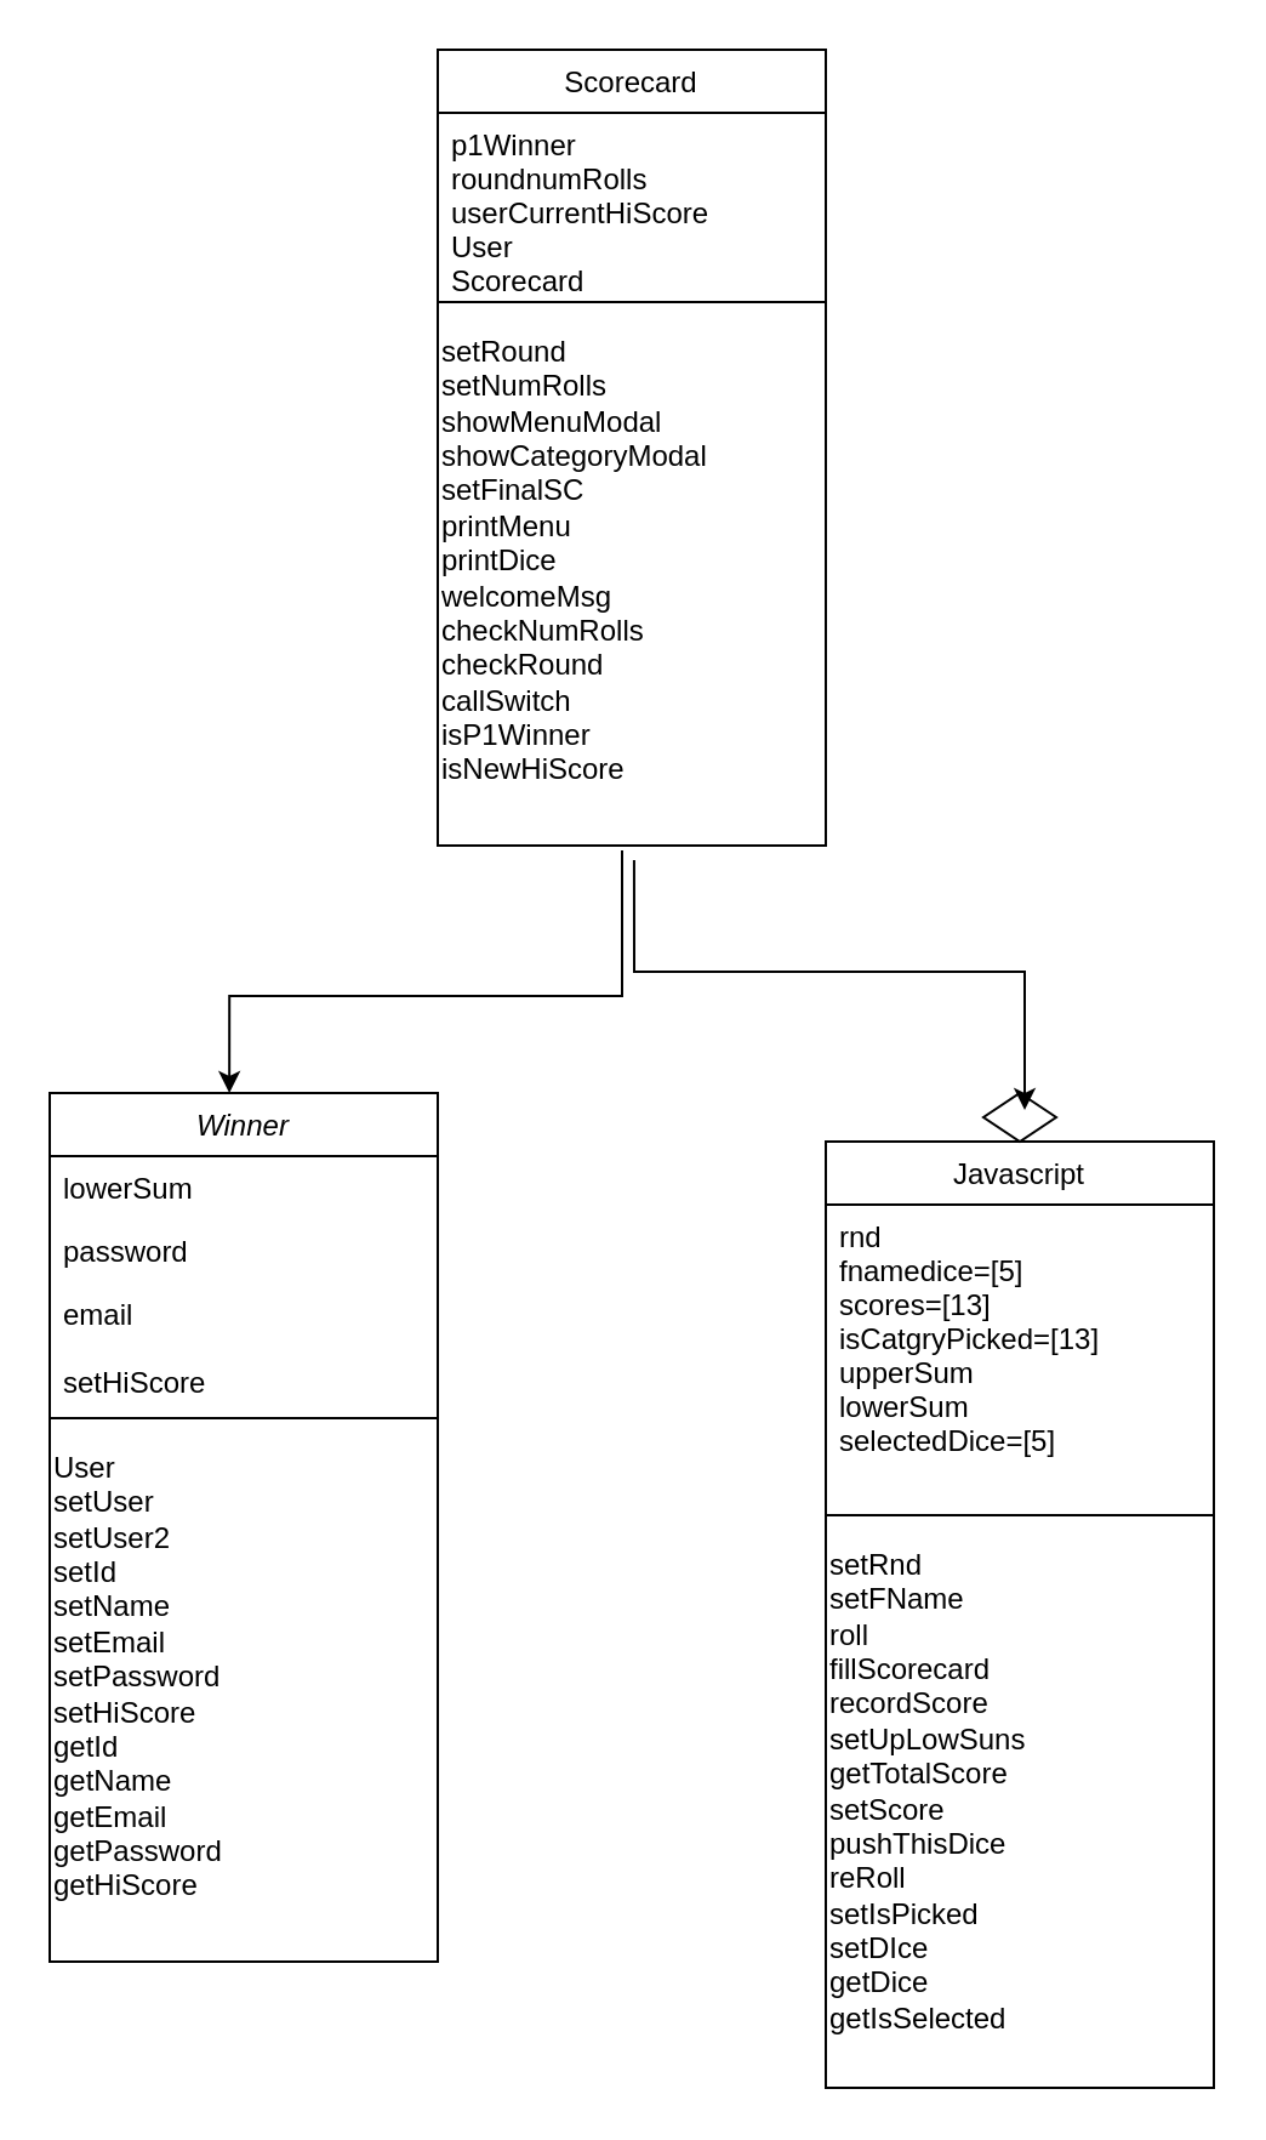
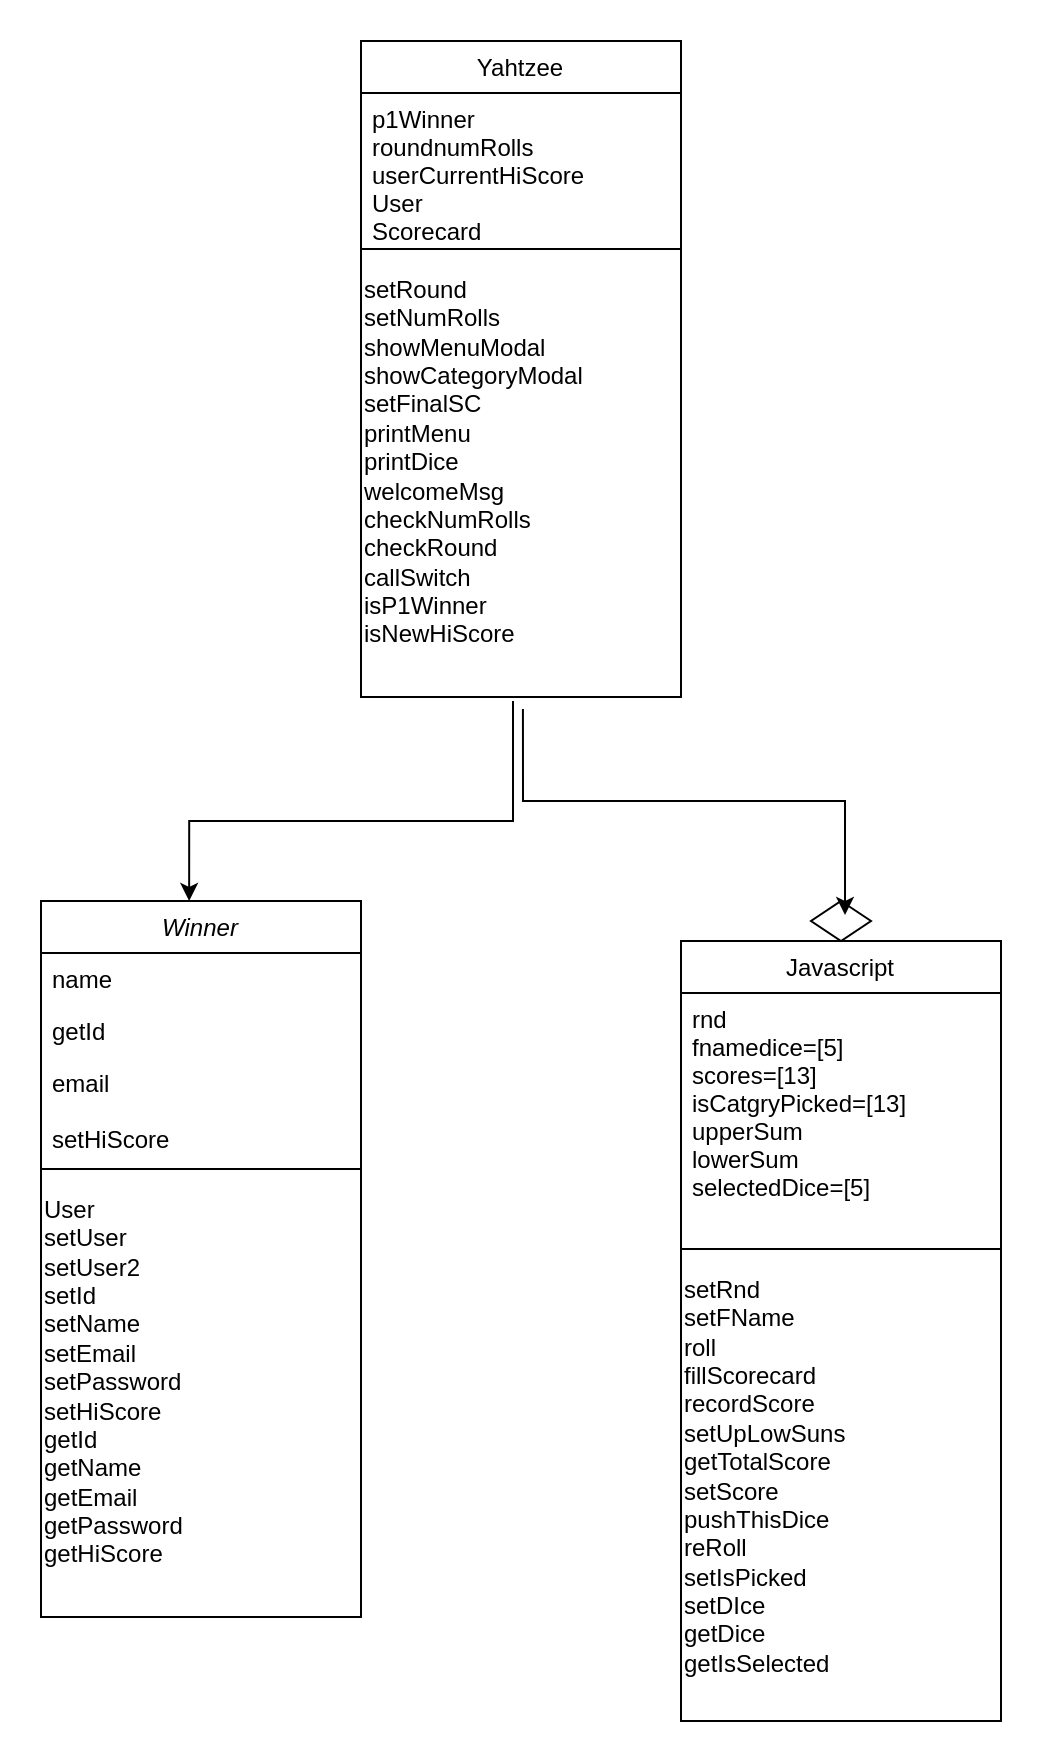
  <mxCell id="0" />
  <mxCell id="1" parent="0" />
  <mxCell id="2" value="Winner" style="swimlane;fontStyle=2;align=center;verticalAlign=top;childLayout=stackLayout;horizontal=1;startSize=26;horizontalStack=0;resizeParent=1;resizeLast=0;collapsible=1;marginBottom=0;rounded=0;shadow=0;strokeWidth=1;" parent="1" vertex="1"><mxGeometry x="20" y="450" width="160" height="358" as="geometry"><mxRectangle x="230" y="140" width="160" height="26" as="alternateBounds" /></mxGeometry></mxCell>
- <mxCell id="3" value="lowerSum" style="text;align=left;verticalAlign=top;spacingLeft=4;spacingRight=4;overflow=hidden;rotatable=0;points=[[0,0.5],[1,0.5]];portConstraint=eastwest;" parent="2" vertex="1"><mxGeometry y="26" width="160" height="26" as="geometry" /></mxCell>
- <mxCell id="4" value="password" style="text;align=left;verticalAlign=top;spacingLeft=4;spacingRight=4;overflow=hidden;rotatable=0;points=[[0,0.5],[1,0.5]];portConstraint=eastwest;rounded=0;shadow=0;html=0;" parent="2" vertex="1"><mxGeometry y="52" width="160" height="26" as="geometry" /></mxCell>
+ <mxCell id="3" value="name" style="text;align=left;verticalAlign=top;spacingLeft=4;spacingRight=4;overflow=hidden;rotatable=0;points=[[0,0.5],[1,0.5]];portConstraint=eastwest;" parent="2" vertex="1"><mxGeometry y="26" width="160" height="26" as="geometry" /></mxCell>
+ <mxCell id="4" value="getId" style="text;align=left;verticalAlign=top;spacingLeft=4;spacingRight=4;overflow=hidden;rotatable=0;points=[[0,0.5],[1,0.5]];portConstraint=eastwest;rounded=0;shadow=0;html=0;" parent="2" vertex="1"><mxGeometry y="52" width="160" height="26" as="geometry" /></mxCell>
  <mxCell id="5" value="email&#10;&#10;setHiScore&#10;" style="text;align=left;verticalAlign=top;spacingLeft=4;spacingRight=4;overflow=hidden;rotatable=0;points=[[0,0.5],[1,0.5]];portConstraint=eastwest;rounded=0;shadow=0;html=0;" parent="2" vertex="1"><mxGeometry y="78" width="160" height="52" as="geometry" /></mxCell>
  <mxCell id="6" value="" style="line;html=1;strokeWidth=1;align=left;verticalAlign=middle;spacingTop=-1;spacingLeft=3;spacingRight=3;rotatable=0;labelPosition=right;points=[];portConstraint=eastwest;" parent="2" vertex="1"><mxGeometry y="130" width="160" height="8" as="geometry" /></mxCell>
  <mxCell id="7" value="&lt;div align=&quot;left&quot;&gt;User&lt;/div&gt;&lt;div align=&quot;left&quot;&gt;setUser&lt;/div&gt;&lt;div align=&quot;left&quot;&gt;setUser2&lt;br&gt;&lt;/div&gt;&lt;div align=&quot;left&quot;&gt;setId&lt;/div&gt;&lt;div align=&quot;left&quot;&gt;setName&lt;/div&gt;&lt;div align=&quot;left&quot;&gt;setEmail&lt;/div&gt;&lt;div align=&quot;left&quot;&gt;setPassword&lt;/div&gt;&lt;div align=&quot;left&quot;&gt;setHiScore&lt;/div&gt;&lt;div align=&quot;left&quot;&gt;getId&lt;/div&gt;&lt;div align=&quot;left&quot;&gt;getName&lt;/div&gt;&lt;div align=&quot;left&quot;&gt;getEmail&lt;/div&gt;&lt;div align=&quot;left&quot;&gt;getPassword&lt;/div&gt;&lt;div align=&quot;left&quot;&gt;getHiScore&lt;br&gt;&lt;/div&gt;&lt;div align=&quot;left&quot;&gt;&lt;br&gt;&lt;/div&gt;" style="text;html=1;align=left;verticalAlign=middle;resizable=0;points=[];autosize=1;strokeColor=none;fillColor=none;" vertex="1" parent="2"><mxGeometry y="138" width="160" height="220" as="geometry" /></mxCell>
  <mxCell id="8" style="edgeStyle=orthogonalEdgeStyle;rounded=0;orthogonalLoop=1;jettySize=auto;html=1;entryX=0.463;entryY=0;entryDx=0;entryDy=0;entryPerimeter=0;" edge="1" parent="1" target="2"><mxGeometry relative="1" as="geometry"><mxPoint x="256" y="350" as="sourcePoint" /><Array as="points"><mxPoint x="256" y="410" /><mxPoint x="94" y="410" /></Array></mxGeometry></mxCell>
- <mxCell id="9" value="Scorecard" style="swimlane;fontStyle=0;align=center;verticalAlign=top;childLayout=stackLayout;horizontal=1;startSize=26;horizontalStack=0;resizeParent=1;resizeLast=0;collapsible=1;marginBottom=0;rounded=0;shadow=0;strokeWidth=1;" parent="1" vertex="1"><mxGeometry x="180" y="20" width="160" height="328" as="geometry"><mxRectangle x="130" y="380" width="160" height="26" as="alternateBounds" /></mxGeometry></mxCell>
+ <mxCell id="9" value="Yahtzee" style="swimlane;fontStyle=0;align=center;verticalAlign=top;childLayout=stackLayout;horizontal=1;startSize=26;horizontalStack=0;resizeParent=1;resizeLast=0;collapsible=1;marginBottom=0;rounded=0;shadow=0;strokeWidth=1;" parent="1" vertex="1"><mxGeometry x="180" y="20" width="160" height="328" as="geometry"><mxRectangle x="130" y="380" width="160" height="26" as="alternateBounds" /></mxGeometry></mxCell>
  <mxCell id="10" value="p1Winner&#10;roundnumRolls&#10;userCurrentHiScore&#10;User&#10;Scorecard&#10;" style="text;align=left;verticalAlign=top;spacingLeft=4;spacingRight=4;overflow=hidden;rotatable=0;points=[[0,0.5],[1,0.5]];portConstraint=eastwest;" parent="9" vertex="1"><mxGeometry y="26" width="160" height="74" as="geometry" /></mxCell>
  <mxCell id="11" value="" style="line;html=1;strokeWidth=1;align=left;verticalAlign=middle;spacingTop=-1;spacingLeft=3;spacingRight=3;rotatable=0;labelPosition=right;points=[];portConstraint=eastwest;" parent="9" vertex="1"><mxGeometry y="100" width="160" height="8" as="geometry" /></mxCell>
  <mxCell id="12" value="&lt;div align=&quot;left&quot;&gt;setRound&lt;br&gt;setNumRolls&lt;br&gt;showMenuModal&lt;br&gt;showCategoryModal&lt;br&gt;setFinalSC&lt;br&gt;printMenu&lt;br&gt;printDice&lt;br&gt;welcomeMsg&lt;br&gt;checkNumRolls&lt;br&gt;checkRound&lt;br&gt;callSwitch&lt;/div&gt;&lt;div align=&quot;left&quot;&gt;isP1Winner&lt;br&gt;&lt;/div&gt;&lt;div align=&quot;left&quot;&gt;isNewHiScore&lt;br&gt;&lt;br&gt;&lt;/div&gt;" style="text;html=1;align=left;verticalAlign=middle;resizable=0;points=[];autosize=1;strokeColor=none;fillColor=none;" vertex="1" parent="9"><mxGeometry y="108" width="160" height="220" as="geometry" /></mxCell>
  <mxCell id="13" value="Javascript" style="swimlane;fontStyle=0;align=center;verticalAlign=top;childLayout=stackLayout;horizontal=1;startSize=26;horizontalStack=0;resizeParent=1;resizeLast=0;collapsible=1;marginBottom=0;rounded=0;shadow=0;strokeWidth=1;" parent="1" vertex="1"><mxGeometry x="340" y="470" width="160" height="390" as="geometry"><mxRectangle x="550" y="140" width="160" height="26" as="alternateBounds" /></mxGeometry></mxCell>
  <mxCell id="14" value="rnd&#10;fnamedice=[5]&#10;scores=[13]&#10;isCatgryPicked=[13]&#10;upperSum&#10;lowerSum&#10;selectedDice=[5]&#10;&#10;&#10;" style="text;align=left;verticalAlign=top;spacingLeft=4;spacingRight=4;overflow=hidden;rotatable=0;points=[[0,0.5],[1,0.5]];portConstraint=eastwest;" parent="13" vertex="1"><mxGeometry y="26" width="160" height="124" as="geometry" /></mxCell>
  <mxCell id="15" value="" style="line;html=1;strokeWidth=1;align=left;verticalAlign=middle;spacingTop=-1;spacingLeft=3;spacingRight=3;rotatable=0;labelPosition=right;points=[];portConstraint=eastwest;" parent="13" vertex="1"><mxGeometry y="150" width="160" height="8" as="geometry" /></mxCell>
  <mxCell id="16" value="&lt;div&gt;setRnd&lt;/div&gt;&lt;div&gt;setFName&lt;/div&gt;&lt;div&gt;roll&lt;/div&gt;&lt;div&gt;fillScorecard&lt;/div&gt;&lt;div&gt;recordScore&lt;/div&gt;&lt;div&gt;setUpLowSuns&lt;/div&gt;&lt;div&gt;getTotalScore&lt;/div&gt;&lt;div&gt;setScore&lt;/div&gt;&lt;div&gt;pushThisDice&lt;/div&gt;&lt;div&gt;reRoll&lt;/div&gt;&lt;div&gt;setIsPicked&lt;/div&gt;&lt;div&gt;setDIce&lt;/div&gt;&lt;div&gt;getDice&lt;/div&gt;&lt;div&gt;getIsSelected&lt;/div&gt;" style="text;html=1;align=left;verticalAlign=middle;resizable=0;points=[];autosize=1;strokeColor=none;fillColor=none;" vertex="1" parent="13"><mxGeometry y="158" width="160" height="220" as="geometry" /></mxCell>
  <mxCell id="17" value="" style="rhombus;whiteSpace=wrap;html=1;" vertex="1" parent="1"><mxGeometry x="405" y="450" width="30" height="20" as="geometry" /></mxCell>
  <mxCell id="18" style="edgeStyle=orthogonalEdgeStyle;rounded=0;orthogonalLoop=1;jettySize=auto;html=1;entryX=0.567;entryY=0.35;entryDx=0;entryDy=0;entryPerimeter=0;exitX=0.506;exitY=1.027;exitDx=0;exitDy=0;exitPerimeter=0;" edge="1" parent="1" source="12" target="17"><mxGeometry relative="1" as="geometry"><Array as="points"><mxPoint x="261" y="400" /><mxPoint x="422" y="400" /></Array></mxGeometry></mxCell>
